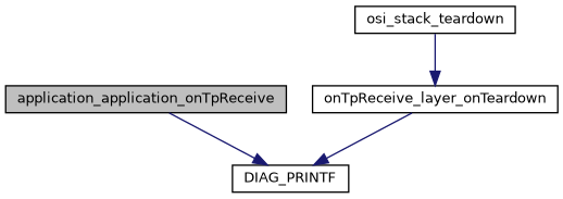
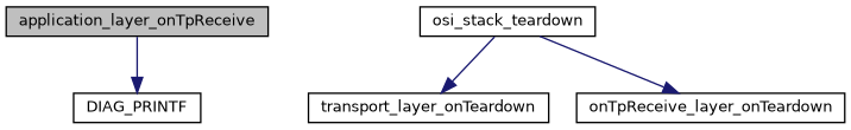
  digraph {
    rankdir=TB
    node [color=black fillcolor=white fontname=Helvetica fontsize=10 shape=record style=filled]
    edge [color=midnightblue fontname=Helvetica fontsize=10 labelfontname=Helvetica labelfontsize=10 style=solid]
-   n1 [fillcolor=grey75 fontcolor=black height=0.2 label=application_application_onTpReceive width=0.4]
+   n1 [fillcolor=grey75 fontcolor=black height=0.2 label=application_layer_onTpReceive width=0.4]
    n2 [height=0.2 label=DIAG_PRINTF width=0.4]
    n3 [height=0.2 label=osi_stack_teardown width=0.4]
+   n4 [height=0.2 label=transport_layer_onTeardown width=0.4]
    n5 [height=0.2 label=onTpReceive_layer_onTeardown width=0.4]
    n1 -> n2
+   n3 -> n4
    n3 -> n5
-   n5 -> n2
  }
